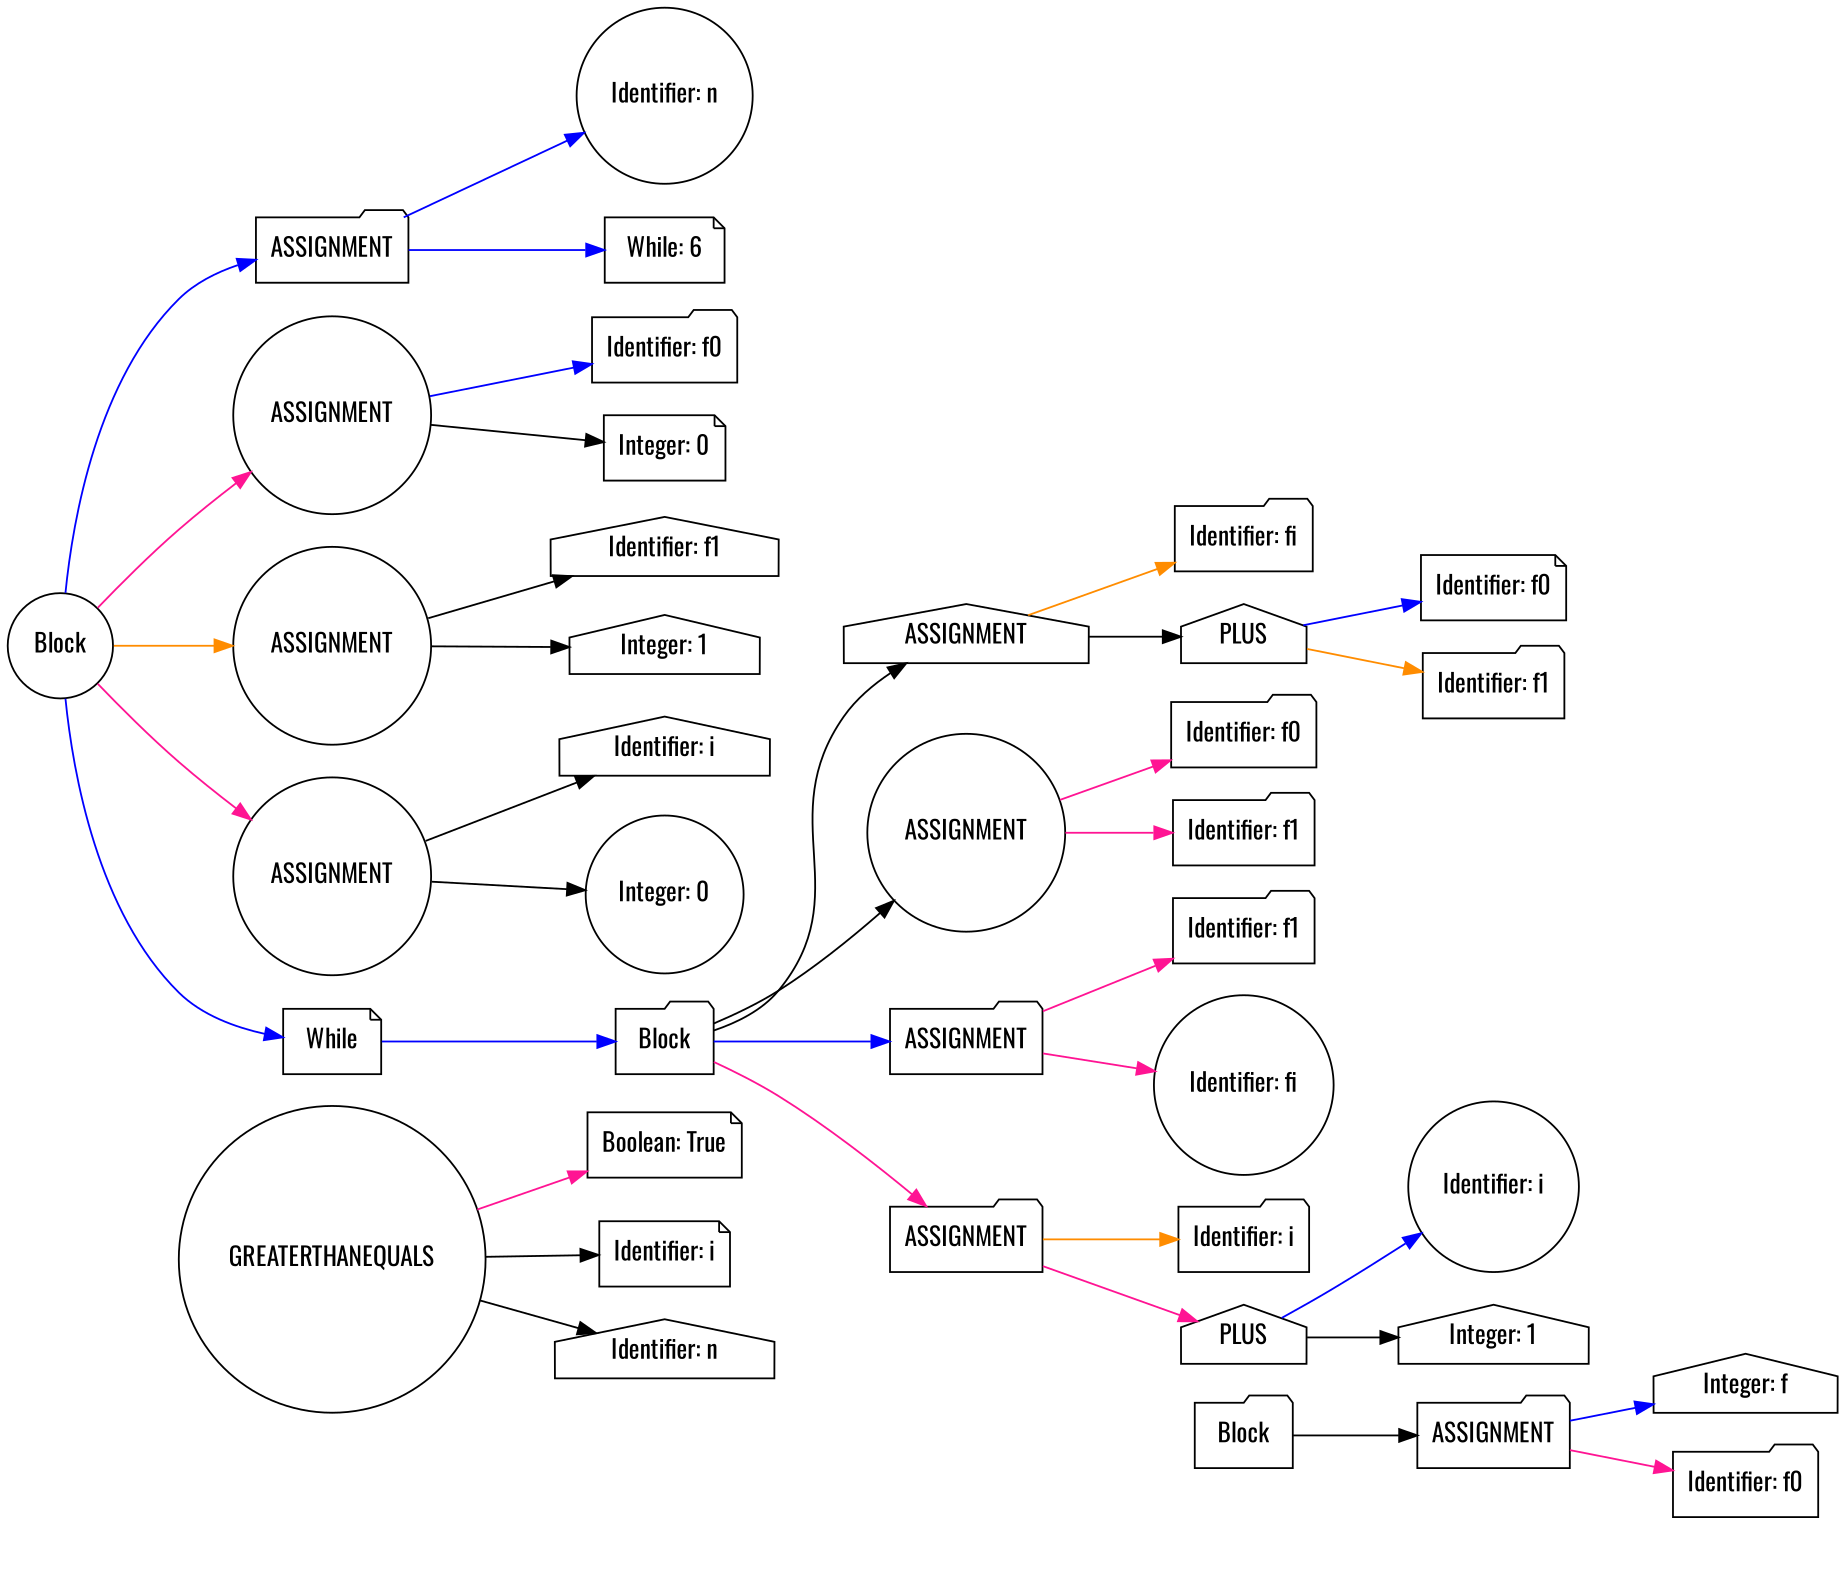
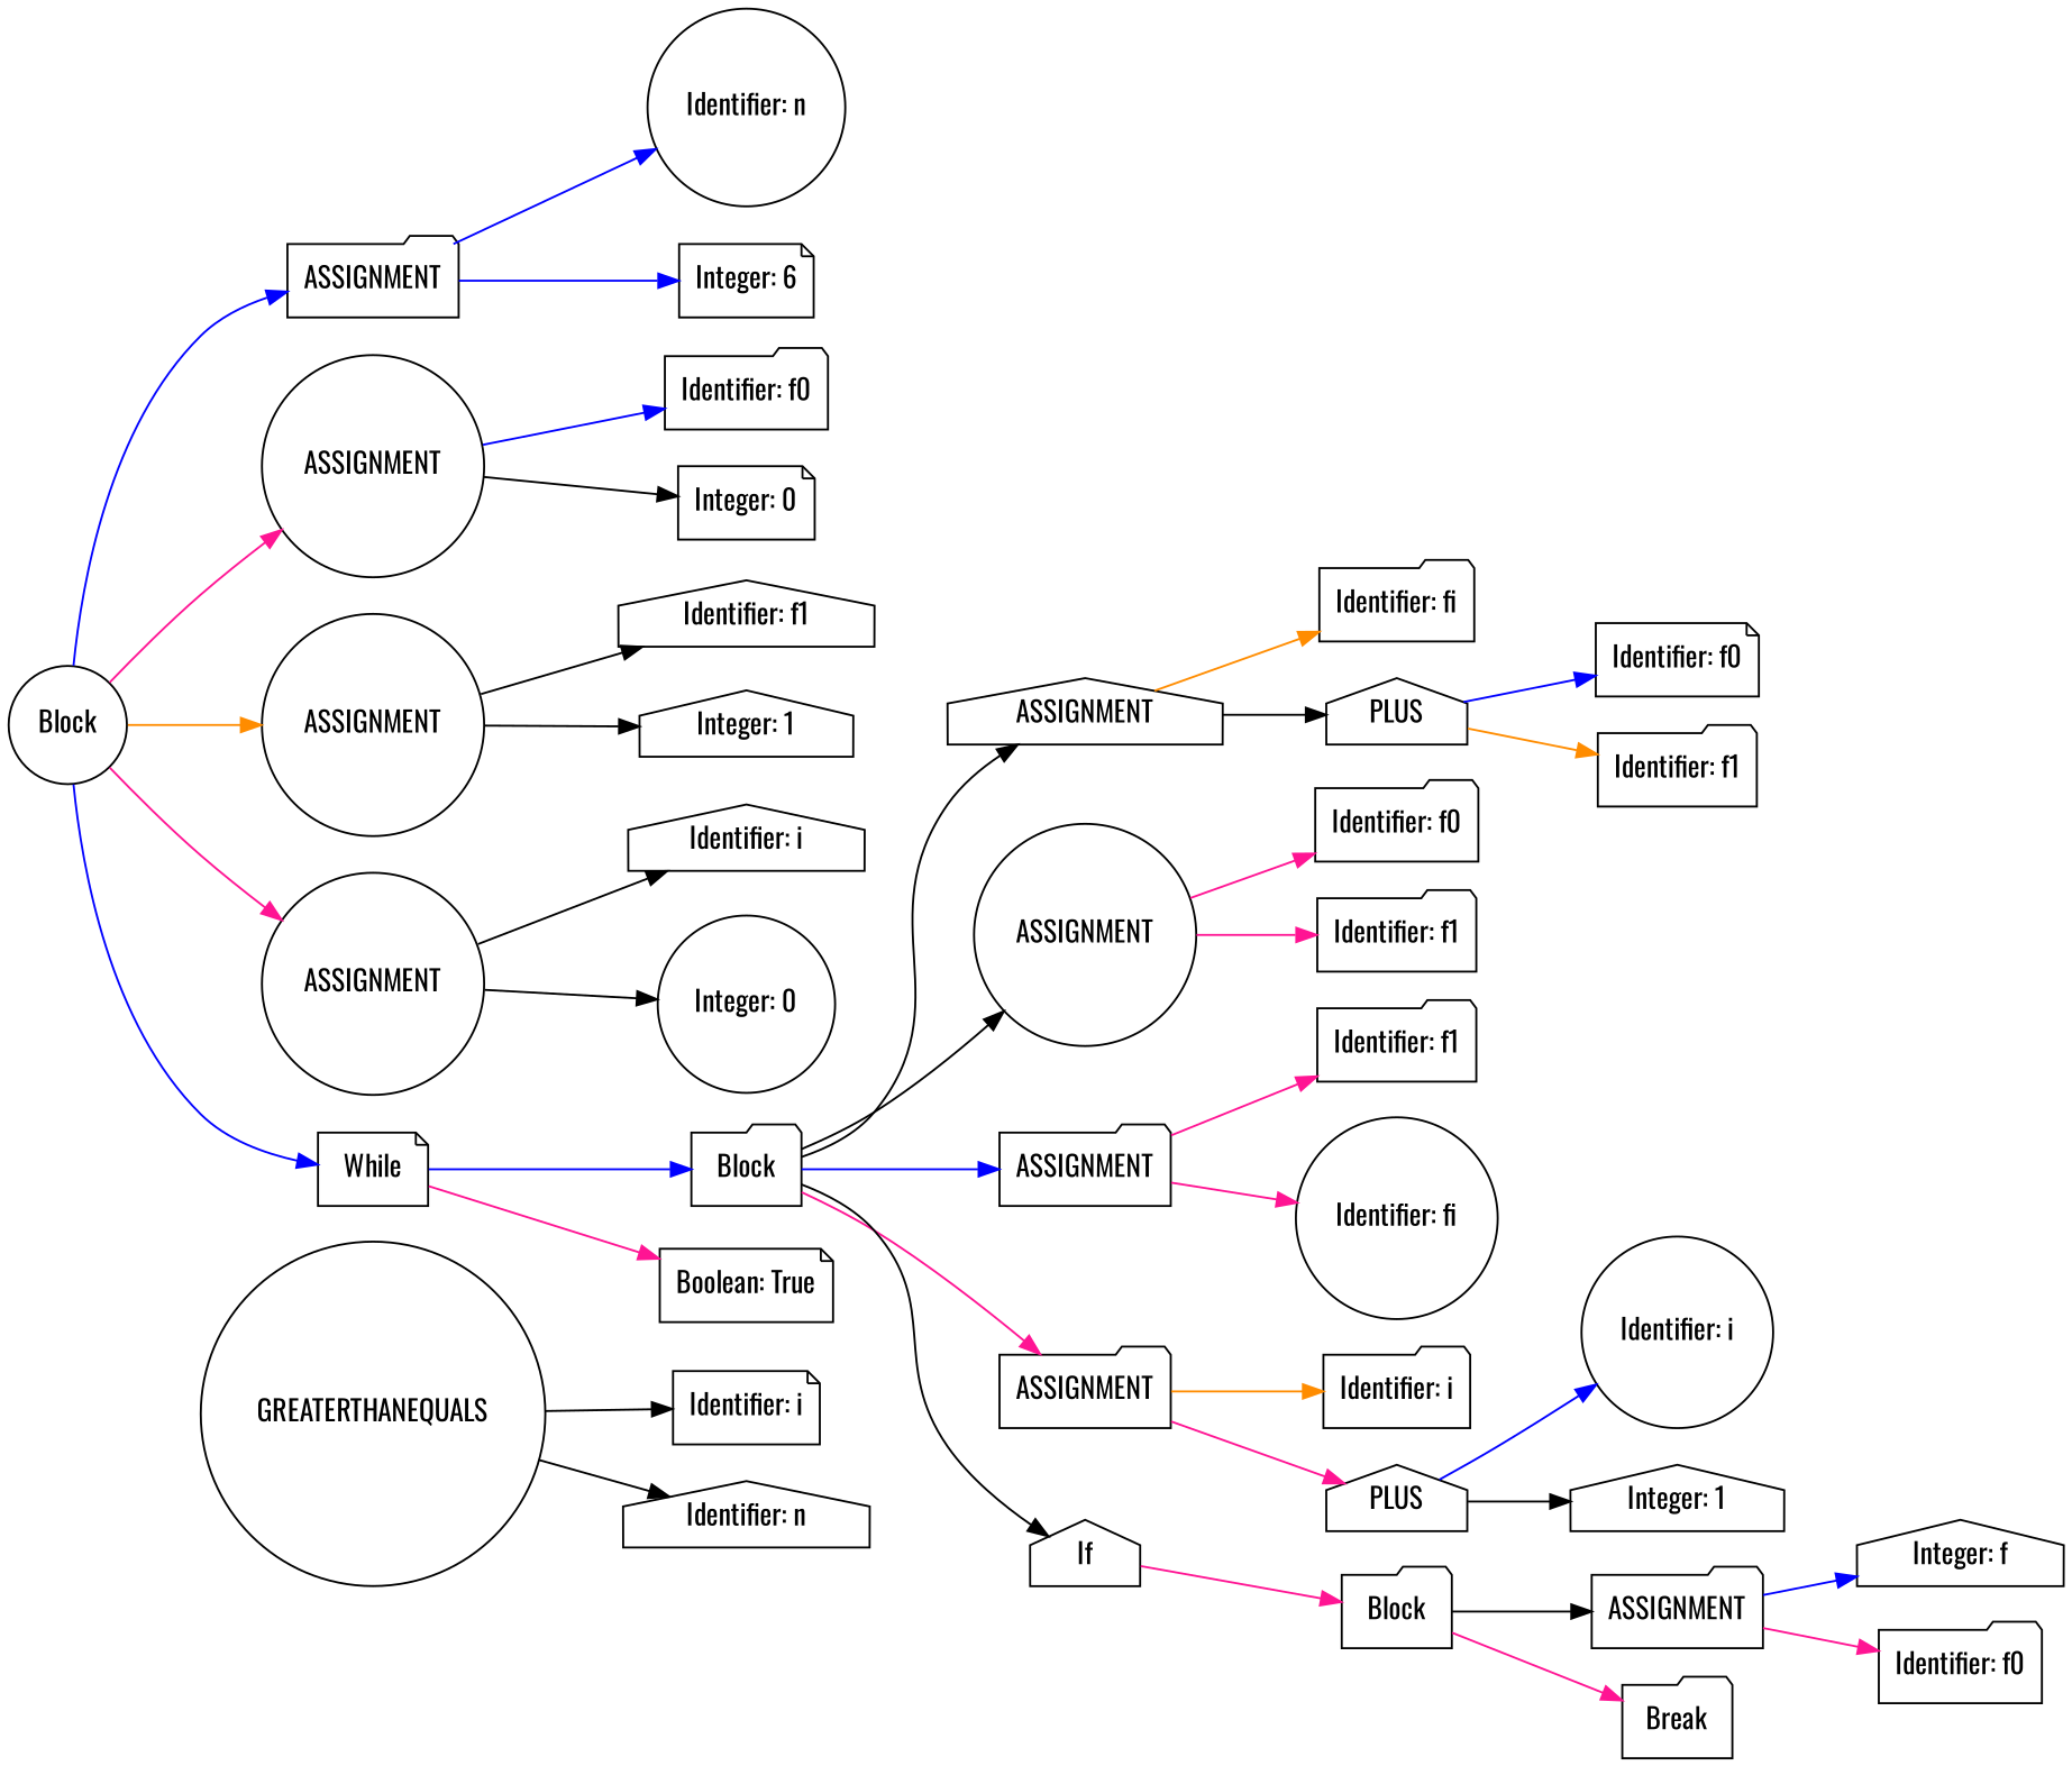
  digraph {
    fontname=Oswald
    rankdir=LR
    node [fontname=Oswald shape=folder]
    edge [color=black fontname=Oswald]
    n1 [label=Block shape=circle]
    n2 [label=ASSIGNMENT]
    n3 [label=ASSIGNMENT shape=circle]
    n4 [label=ASSIGNMENT shape=circle]
    n5 [label=ASSIGNMENT shape=circle]
    n6 [label=While shape=note]
    n7 [label="Identifier: n" shape=circle]
-   n8 [label="While: 6" shape=note]
+   n8 [label="Integer: 6" shape=note]
    n9 [label="Identifier: f0"]
    n10 [label="Integer: 0" shape=note]
    n11 [label="Identifier: f1" shape=house]
    n12 [label="Integer: 1" shape=house]
    n13 [label="Identifier: i" shape=house]
    n14 [label="Integer: 0" shape=circle]
    n15 [label="Boolean: True" shape=note]
    n16 [label=Block]
    n17 [label=ASSIGNMENT shape=house]
    n18 [label=ASSIGNMENT shape=circle]
    n19 [label=ASSIGNMENT]
    n20 [label=ASSIGNMENT]
+   n21 [label=If shape=house]
    n22 [label="Identifier: fi"]
    n23 [label=PLUS shape=house]
    n24 [label="Identifier: f0"]
    n25 [label="Identifier: f1"]
    n26 [label="Identifier: f1"]
    n27 [label="Identifier: fi" shape=circle]
    n28 [label="Identifier: i"]
    n29 [label=PLUS shape=house]
    n30 [label=Block]
    n31 [label="Identifier: f0" shape=note]
    n32 [label="Identifier: f1"]
    n33 [label="Identifier: i" shape=circle]
    n34 [label="Integer: 1" shape=house]
    n35 [label=GREATERTHANEQUALS shape=circle]
    n36 [label="Identifier: i" shape=note]
    n37 [label="Identifier: n" shape=house]
    n38 [label=ASSIGNMENT]
+   n39 [label=Break]
    n40 [label="Integer: f" shape=house]
    n41 [label="Identifier: f0"]
    n1 -> n2 [color=blue]
    n1 -> n3 [color=deeppink]
    n1 -> n4 [color=darkorange]
    n1 -> n5 [color=deeppink]
    n1 -> n6 [color=blue]
    n2 -> n7 [color=blue]
    n2 -> n8 [color=blue]
    n3 -> n9 [color=blue]
    n3 -> n10
    n4 -> n11
    n4 -> n12
    n5 -> n13
    n5 -> n14
-   n35 -> n15 [color=deeppink]
+   n6 -> n15 [color=deeppink]
    n6 -> n16 [color=blue]
    n16 -> n17
    n16 -> n18
    n16 -> n19 [color=blue]
    n16 -> n20 [color=deeppink]
+   n16 -> n21
    n17 -> n22 [color=darkorange]
    n17 -> n23
    n18 -> n24 [color=deeppink]
    n18 -> n25 [color=deeppink]
    n19 -> n26 [color=deeppink]
    n19 -> n27 [color=deeppink]
    n20 -> n28 [color=darkorange]
    n20 -> n29 [color=deeppink]
+   n21 -> n30 [color=deeppink]
    n23 -> n31 [color=blue]
    n23 -> n32 [color=darkorange]
    n29 -> n33 [color=blue]
    n29 -> n34
    n30 -> n38
+   n30 -> n39 [color=deeppink]
    n35 -> n36
    n35 -> n37
    n38 -> n40 [color=blue]
    n38 -> n41 [color=deeppink]
  }
